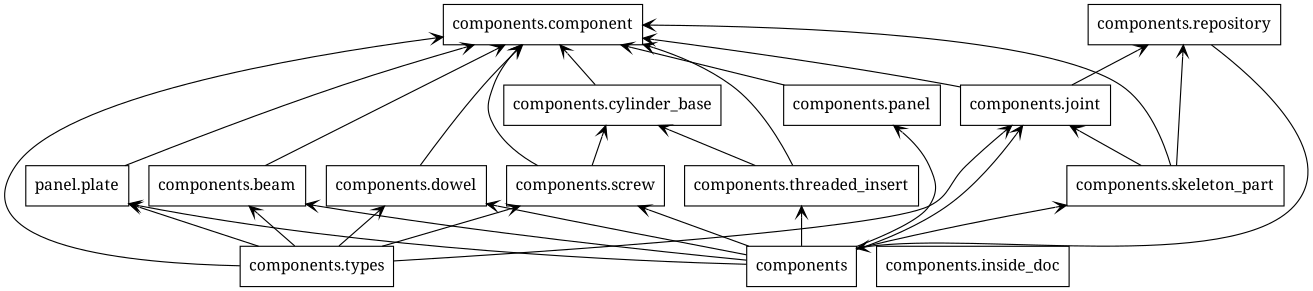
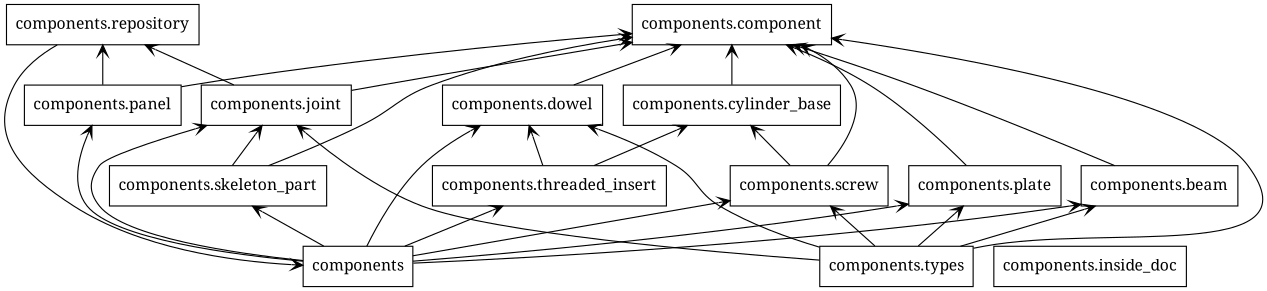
  digraph {
    fontname="Noto Serif"
    rankdir=BT
    node [fontname="Noto Serif" shape=box]
    edge [arrowhead=open arrowtail=none fontname="Noto Serif"]
    n1 [label=components]
    n2 [label="components.beam"]
    n3 [label="components.dowel"]
    n4 [label="components.joint"]
    n5 [label="components.panel"]
-   n6 [label="panel.plate"]
+   n6 [label="components.plate"]
    n7 [label="components.screw"]
    n8 [label="components.skeleton_part"]
    n9 [label="components.threaded_insert"]
    n10 [label="components.component"]
    n11 [label="components.repository"]
    n12 [label="components.cylinder_base"]
    n13 [label="components.inside_doc"]
    n14 [label="components.types"]
    n1 -> n2
    n1 -> n3
    n1 -> n4
    n1 -> n5
    n1 -> n6
    n1 -> n7
    n1 -> n8
    n1 -> n9
    n2 -> n10
    n3 -> n10
    n4 -> n10
    n4 -> n11
    n5 -> n10
    n6 -> n10
    n7 -> n10
    n7 -> n12
    n8 -> n4
    n8 -> n10
-   n8 -> n11
-   n9 -> n10
+   n5 -> n11
+   n9 -> n3
    n9 -> n12
    n11 -> n1
    n12 -> n10
    n14 -> n2
    n14 -> n3
    n14 -> n4
    n14 -> n6
    n14 -> n7
    n14 -> n10
  }
